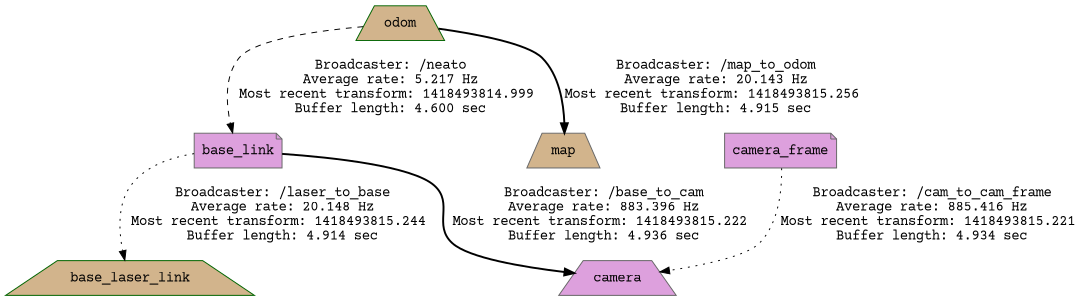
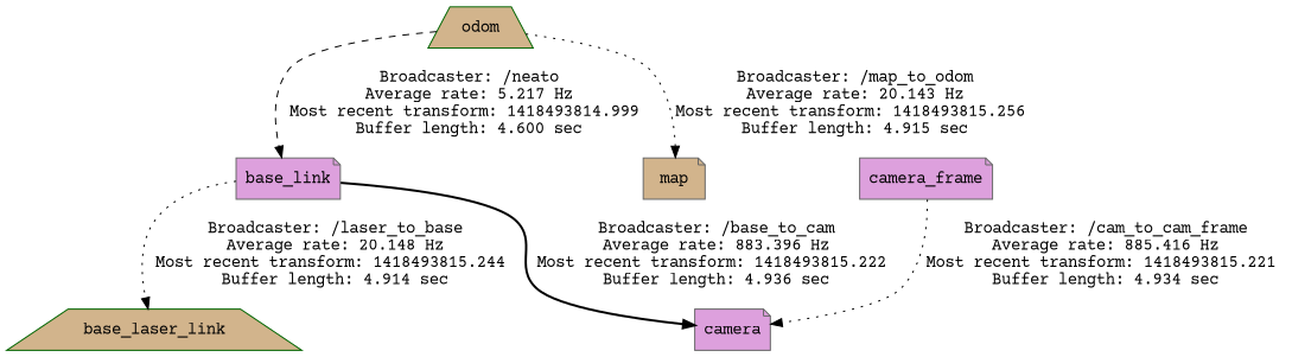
  digraph {
    fontname="Courier Prime"
    node [color=gray40 fillcolor=plum fontname="Courier Prime" shape=trapezium style=filled]
    edge [fontname="Courier Prime" style=bold]
-   camera
+   camera [shape=note]
    base_link [shape=note]
    base_laser_link [color=darkgreen fillcolor=tan]
    camera_frame [shape=note]
    odom [color=darkgreen fillcolor=tan]
-   map [fillcolor=tan]
+   map [fillcolor=tan shape=note]
    base_link -> camera [label="Broadcaster: /base_to_cam\nAverage rate: 883.396 Hz\nMost recent transform: 1418493815.222 \nBuffer length: 4.936 sec\n"]
    base_link -> base_laser_link [label="Broadcaster: /laser_to_base\nAverage rate: 20.148 Hz\nMost recent transform: 1418493815.244 \nBuffer length: 4.914 sec\n" style=dotted]
    camera_frame -> camera [label="Broadcaster: /cam_to_cam_frame\nAverage rate: 885.416 Hz\nMost recent transform: 1418493815.221 \nBuffer length: 4.934 sec\n" style=dotted]
    odom -> base_link [label="Broadcaster: /neato\nAverage rate: 5.217 Hz\nMost recent transform: 1418493814.999 \nBuffer length: 4.600 sec\n" style=dashed]
-   odom -> map [label="Broadcaster: /map_to_odom\nAverage rate: 20.143 Hz\nMost recent transform: 1418493815.256 \nBuffer length: 4.915 sec\n"]
+   odom -> map [label="Broadcaster: /map_to_odom\nAverage rate: 20.143 Hz\nMost recent transform: 1418493815.256 \nBuffer length: 4.915 sec\n" style=dotted]
  }
